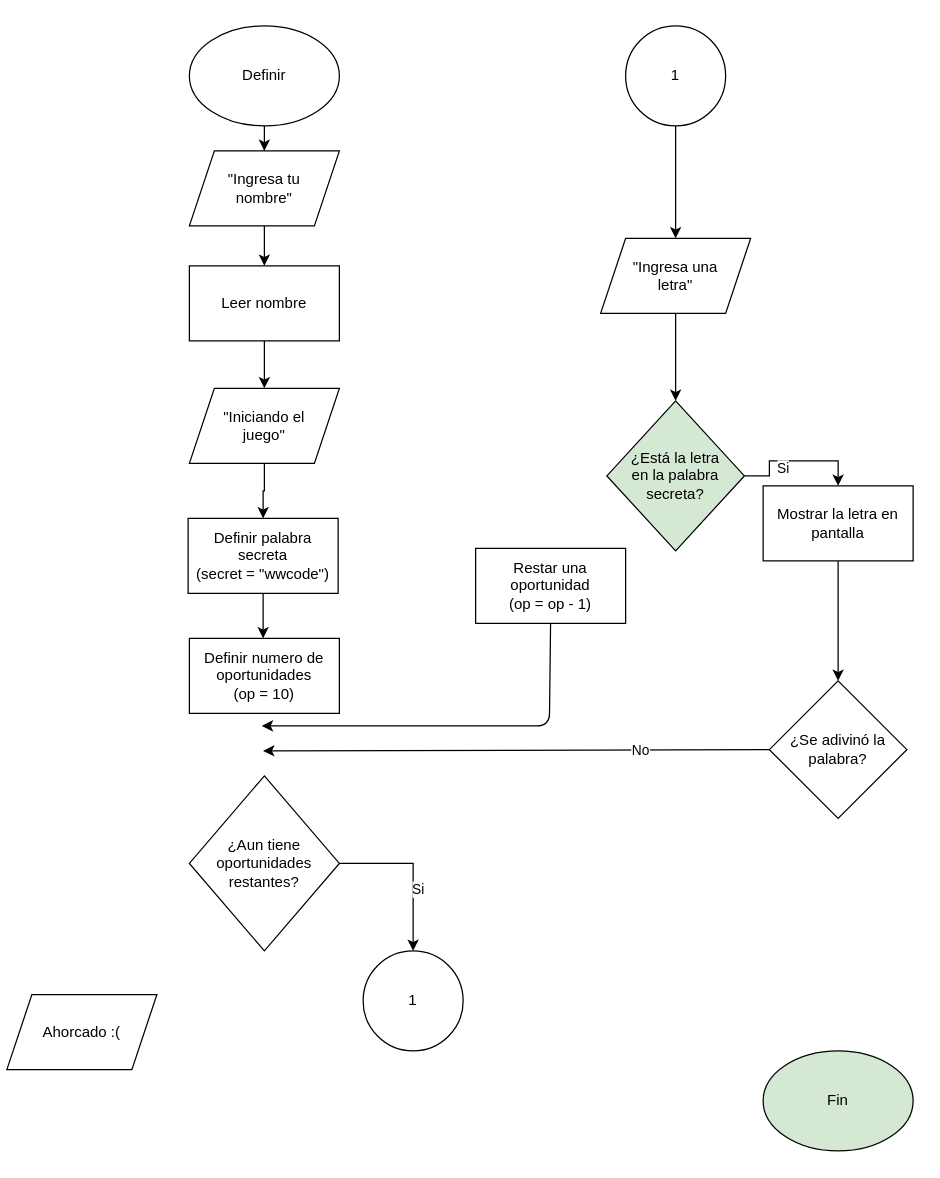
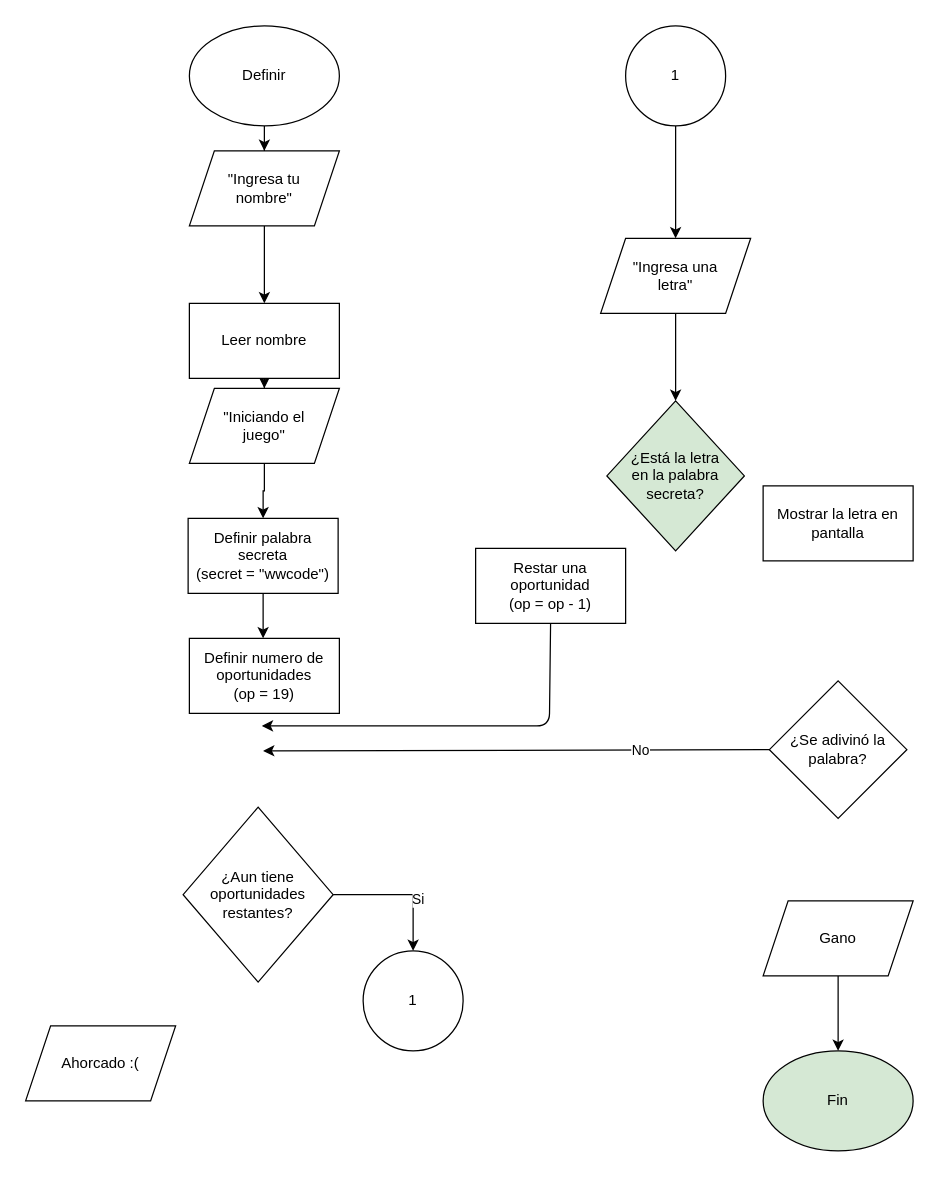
  <mxCell id="0" />
  <mxCell id="1" parent="0" />
  <mxCell id="2" value="" style="edgeStyle=orthogonalEdgeStyle;rounded=0;orthogonalLoop=1;jettySize=auto;html=1;" edge="1" parent="1" source="3" target="5"><mxGeometry relative="1" as="geometry" /></mxCell>
  <mxCell id="3" value="Definir" style="ellipse;whiteSpace=wrap;html=1;" vertex="1" parent="1"><mxGeometry x="151" y="20" width="120" height="80" as="geometry" /></mxCell>
  <mxCell id="4" value="" style="edgeStyle=orthogonalEdgeStyle;rounded=0;orthogonalLoop=1;jettySize=auto;html=1;entryX=0.5;entryY=0;entryDx=0;entryDy=0;" edge="1" parent="1" source="5" target="29"><mxGeometry relative="1" as="geometry"><mxPoint x="211" y="210" as="targetPoint" /></mxGeometry></mxCell>
  <mxCell id="5" value="&lt;div&gt;&quot;Ingresa tu &lt;br&gt;&lt;/div&gt;&lt;div&gt;nombre&quot;&lt;/div&gt;" style="shape=parallelogram;perimeter=parallelogramPerimeter;whiteSpace=wrap;html=1;fixedSize=1;" vertex="1" parent="1"><mxGeometry x="151" y="120" width="120" height="60" as="geometry" /></mxCell>
  <mxCell id="6" value="" style="edgeStyle=orthogonalEdgeStyle;rounded=0;orthogonalLoop=1;jettySize=auto;html=1;exitX=0.5;exitY=1;exitDx=0;exitDy=0;" edge="1" parent="1" source="29" target="8"><mxGeometry relative="1" as="geometry"><mxPoint x="211" y="270" as="sourcePoint" /></mxGeometry></mxCell>
  <mxCell id="7" value="" style="edgeStyle=orthogonalEdgeStyle;rounded=0;orthogonalLoop=1;jettySize=auto;html=1;entryX=0.5;entryY=0;entryDx=0;entryDy=0;" edge="1" parent="1" source="8" target="31"><mxGeometry relative="1" as="geometry"><mxPoint x="211" y="410" as="targetPoint" /></mxGeometry></mxCell>
  <mxCell id="8" value="&lt;div&gt;&quot;Iniciando el &lt;br&gt;&lt;/div&gt;&lt;div&gt;juego&quot;&lt;/div&gt;" style="shape=parallelogram;perimeter=parallelogramPerimeter;whiteSpace=wrap;html=1;fixedSize=1;" vertex="1" parent="1"><mxGeometry x="151" y="310" width="120" height="60" as="geometry" /></mxCell>
  <mxCell id="9" value="" style="edgeStyle=orthogonalEdgeStyle;rounded=0;orthogonalLoop=1;jettySize=auto;html=1;entryX=0.5;entryY=0;entryDx=0;entryDy=0;" edge="1" parent="1" source="11" target="12"><mxGeometry relative="1" as="geometry"><mxPoint x="211" y="830" as="targetPoint" /></mxGeometry></mxCell>
  <mxCell id="10" value="Si" style="edgeLabel;html=1;align=center;verticalAlign=middle;resizable=0;points=[];" vertex="1" connectable="0" parent="9"><mxGeometry x="0.225" y="3" relative="1" as="geometry"><mxPoint as="offset" /></mxGeometry></mxCell>
- <mxCell id="11" value="¿Aun tiene oportunidades restantes?" style="rhombus;whiteSpace=wrap;html=1;" vertex="1" parent="1"><mxGeometry x="151" y="620" width="120" height="140" as="geometry" /></mxCell>
+ <mxCell id="11" value="¿Aun tiene oportunidades restantes?" style="rhombus;whiteSpace=wrap;html=1;" vertex="1" parent="1"><mxGeometry x="146" y="645" width="120" height="140" as="geometry" /></mxCell>
  <mxCell id="12" value="1" style="ellipse;whiteSpace=wrap;html=1;aspect=fixed;" vertex="1" parent="1"><mxGeometry x="290" y="760" width="80" height="80" as="geometry" /></mxCell>
  <mxCell id="13" value="" style="edgeStyle=orthogonalEdgeStyle;rounded=0;orthogonalLoop=1;jettySize=auto;html=1;" edge="1" parent="1" source="14" target="17"><mxGeometry relative="1" as="geometry" /></mxCell>
  <mxCell id="14" value="1" style="ellipse;whiteSpace=wrap;html=1;aspect=fixed;" vertex="1" parent="1"><mxGeometry x="500" y="20" width="80" height="80" as="geometry" /></mxCell>
- <mxCell id="15" value="Ahorcado :(" style="shape=parallelogram;perimeter=parallelogramPerimeter;whiteSpace=wrap;html=1;fixedSize=1;" vertex="1" parent="1"><mxGeometry x="5" y="795" width="120" height="60" as="geometry" /></mxCell>
+ <mxCell id="15" value="Ahorcado :(" style="shape=parallelogram;perimeter=parallelogramPerimeter;whiteSpace=wrap;html=1;fixedSize=1;" vertex="1" parent="1"><mxGeometry x="20" y="820" width="120" height="60" as="geometry" /></mxCell>
  <mxCell id="16" value="" style="edgeStyle=orthogonalEdgeStyle;rounded=0;orthogonalLoop=1;jettySize=auto;html=1;" edge="1" parent="1" source="17" target="20"><mxGeometry relative="1" as="geometry" /></mxCell>
  <mxCell id="17" value="&lt;div&gt;&quot;Ingresa una &lt;br&gt;&lt;/div&gt;&lt;div&gt;letra&quot;&lt;br&gt;&lt;/div&gt;" style="shape=parallelogram;perimeter=parallelogramPerimeter;whiteSpace=wrap;html=1;fixedSize=1;" vertex="1" parent="1"><mxGeometry x="480" y="190" width="120" height="60" as="geometry" /></mxCell>
- <mxCell id="18" style="edgeStyle=orthogonalEdgeStyle;rounded=0;orthogonalLoop=1;jettySize=auto;html=1;exitX=1;exitY=0.5;exitDx=0;exitDy=0;entryX=0.5;entryY=0;entryDx=0;entryDy=0;" edge="1" parent="1" source="20" target="34"><mxGeometry relative="1" as="geometry"><mxPoint x="670" y="440" as="targetPoint" /></mxGeometry></mxCell>
- <mxCell id="19" value="Si" style="edgeLabel;html=1;align=center;verticalAlign=middle;resizable=0;points=[];" vertex="1" connectable="0" parent="18"><mxGeometry x="-0.214" y="-5" relative="1" as="geometry"><mxPoint as="offset" /></mxGeometry></mxCell>
  <mxCell id="20" value="&lt;div&gt;¿Está la letra &lt;br&gt;&lt;/div&gt;&lt;div&gt;en la palabra secreta?&lt;/div&gt;" style="rhombus;whiteSpace=wrap;html=1;fillColor=#d5e8d4;" vertex="1" parent="1"><mxGeometry x="485" y="320" width="110" height="120" as="geometry" /></mxCell>
  <mxCell id="21" value="" style="endArrow=classic;html=1;exitX=0.5;exitY=0.953;exitDx=0;exitDy=0;exitPerimeter=0;" edge="1" parent="1" source="33"><mxGeometry width="50" height="50" relative="1" as="geometry"><mxPoint x="445" y="498" as="sourcePoint" /><mxPoint x="209" y="580" as="targetPoint" /><Array as="points"><mxPoint x="439" y="580" /></Array></mxGeometry></mxCell>
- <mxCell id="22" style="edgeStyle=orthogonalEdgeStyle;rounded=0;orthogonalLoop=1;jettySize=auto;html=1;exitX=0.5;exitY=1;exitDx=0;exitDy=0;entryX=0.5;entryY=0;entryDx=0;entryDy=0;" edge="1" parent="1" source="34" target="23"><mxGeometry relative="1" as="geometry"><mxPoint x="670" y="500" as="sourcePoint" /></mxGeometry></mxCell>
  <mxCell id="23" value="¿Se adivinó la palabra?" style="rhombus;whiteSpace=wrap;html=1;" vertex="1" parent="1"><mxGeometry x="615" y="544" width="110" height="110" as="geometry" /></mxCell>
+ <mxCell id="24" value="" style="edgeStyle=orthogonalEdgeStyle;rounded=0;orthogonalLoop=1;jettySize=auto;html=1;" edge="1" parent="1" source="25" target="26"><mxGeometry relative="1" as="geometry" /></mxCell>
+ <mxCell id="25" value="Gano" style="shape=parallelogram;perimeter=parallelogramPerimeter;whiteSpace=wrap;html=1;fixedSize=1;" vertex="1" parent="1"><mxGeometry x="610" y="720" width="120" height="60" as="geometry" /></mxCell>
  <mxCell id="26" value="Fin" style="ellipse;whiteSpace=wrap;html=1;fillColor=#d5e8d4;" vertex="1" parent="1"><mxGeometry x="610" y="840" width="120" height="80" as="geometry" /></mxCell>
  <mxCell id="27" value="" style="endArrow=classic;html=1;exitX=0;exitY=0.5;exitDx=0;exitDy=0;" edge="1" parent="1" source="23"><mxGeometry width="50" height="50" relative="1" as="geometry"><mxPoint x="400" y="620" as="sourcePoint" /><mxPoint x="210" y="600" as="targetPoint" /></mxGeometry></mxCell>
  <mxCell id="28" value="No" style="edgeLabel;html=1;align=center;verticalAlign=middle;resizable=0;points=[];" vertex="1" connectable="0" parent="27"><mxGeometry x="-0.486" relative="1" as="geometry"><mxPoint as="offset" /></mxGeometry></mxCell>
- <mxCell id="29" value="Leer nombre" style="rounded=0;whiteSpace=wrap;html=1;" vertex="1" parent="1"><mxGeometry x="151" y="212" width="120" height="60" as="geometry" /></mxCell>
+ <mxCell id="29" value="Leer nombre" style="rounded=0;whiteSpace=wrap;html=1;" vertex="1" parent="1"><mxGeometry x="151" y="242" width="120" height="60" as="geometry" /></mxCell>
  <mxCell id="30" value="" style="edgeStyle=orthogonalEdgeStyle;rounded=0;orthogonalLoop=1;jettySize=auto;html=1;entryX=0.5;entryY=0;entryDx=0;entryDy=0;" edge="1" parent="1"><mxGeometry relative="1" as="geometry"><mxPoint x="209" y="474" as="sourcePoint" /><mxPoint x="210" y="510" as="targetPoint" /></mxGeometry></mxCell>
  <mxCell id="31" value="&lt;div&gt;Definir palabra secreta&lt;/div&gt;&lt;div&gt;(secret = &quot;wwcode&quot;)&lt;br&gt;&lt;/div&gt;" style="rounded=0;whiteSpace=wrap;html=1;" vertex="1" parent="1"><mxGeometry x="150" y="414" width="120" height="60" as="geometry" /></mxCell>
- <mxCell id="32" value="&lt;div&gt;Definir numero de oportunidades&lt;/div&gt;&lt;div&gt;(op = 10)&lt;br&gt;&lt;/div&gt;" style="rounded=0;whiteSpace=wrap;html=1;" vertex="1" parent="1"><mxGeometry x="151" y="510" width="120" height="60" as="geometry" /></mxCell>
+ <mxCell id="32" value="&lt;div&gt;Definir numero de oportunidades&lt;/div&gt;&lt;div&gt;(op = 19)&lt;br&gt;&lt;/div&gt;" style="rounded=0;whiteSpace=wrap;html=1;" vertex="1" parent="1"><mxGeometry x="151" y="510" width="120" height="60" as="geometry" /></mxCell>
  <mxCell id="33" value="&lt;div&gt;Restar una oportunidad&lt;/div&gt;&lt;div&gt;(op = op - 1)&lt;br&gt;&lt;/div&gt;" style="rounded=0;whiteSpace=wrap;html=1;" vertex="1" parent="1"><mxGeometry x="380" y="438" width="120" height="60" as="geometry" /></mxCell>
  <mxCell id="34" value="Mostrar la letra en pantalla" style="rounded=0;whiteSpace=wrap;html=1;" vertex="1" parent="1"><mxGeometry x="610" y="388" width="120" height="60" as="geometry" /></mxCell>
